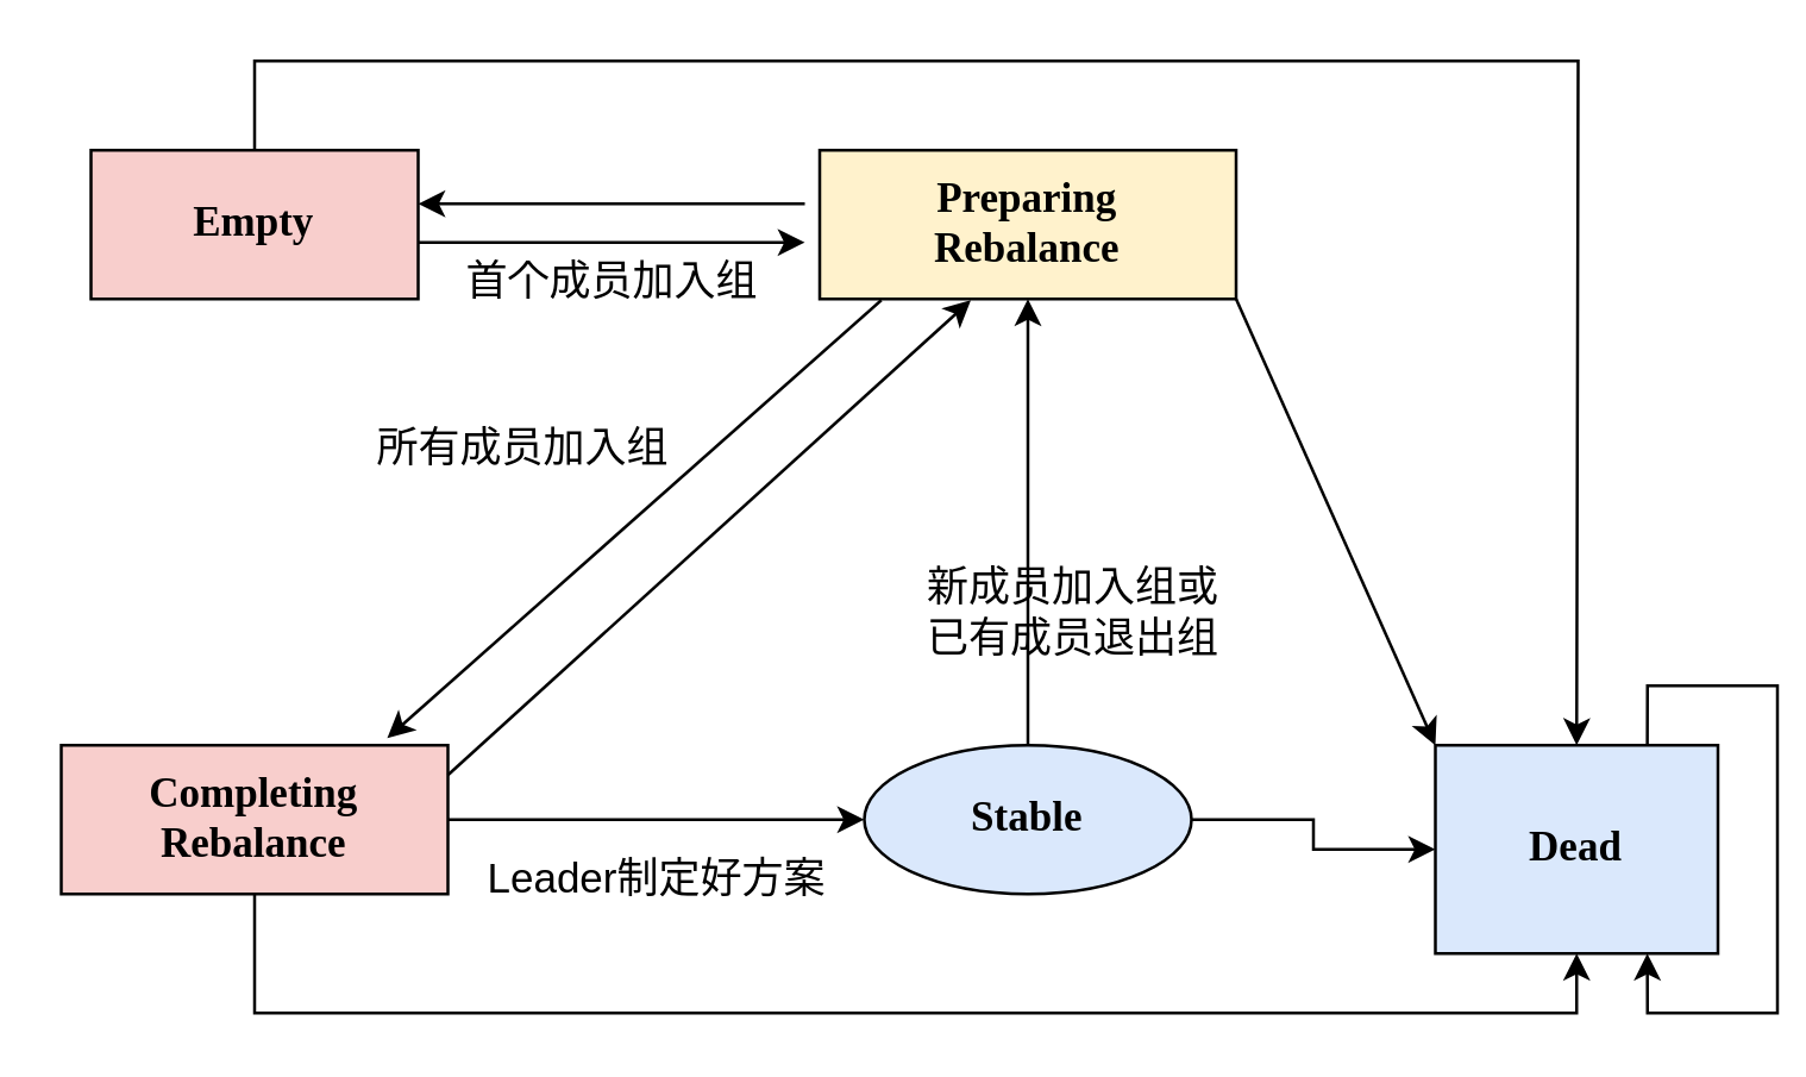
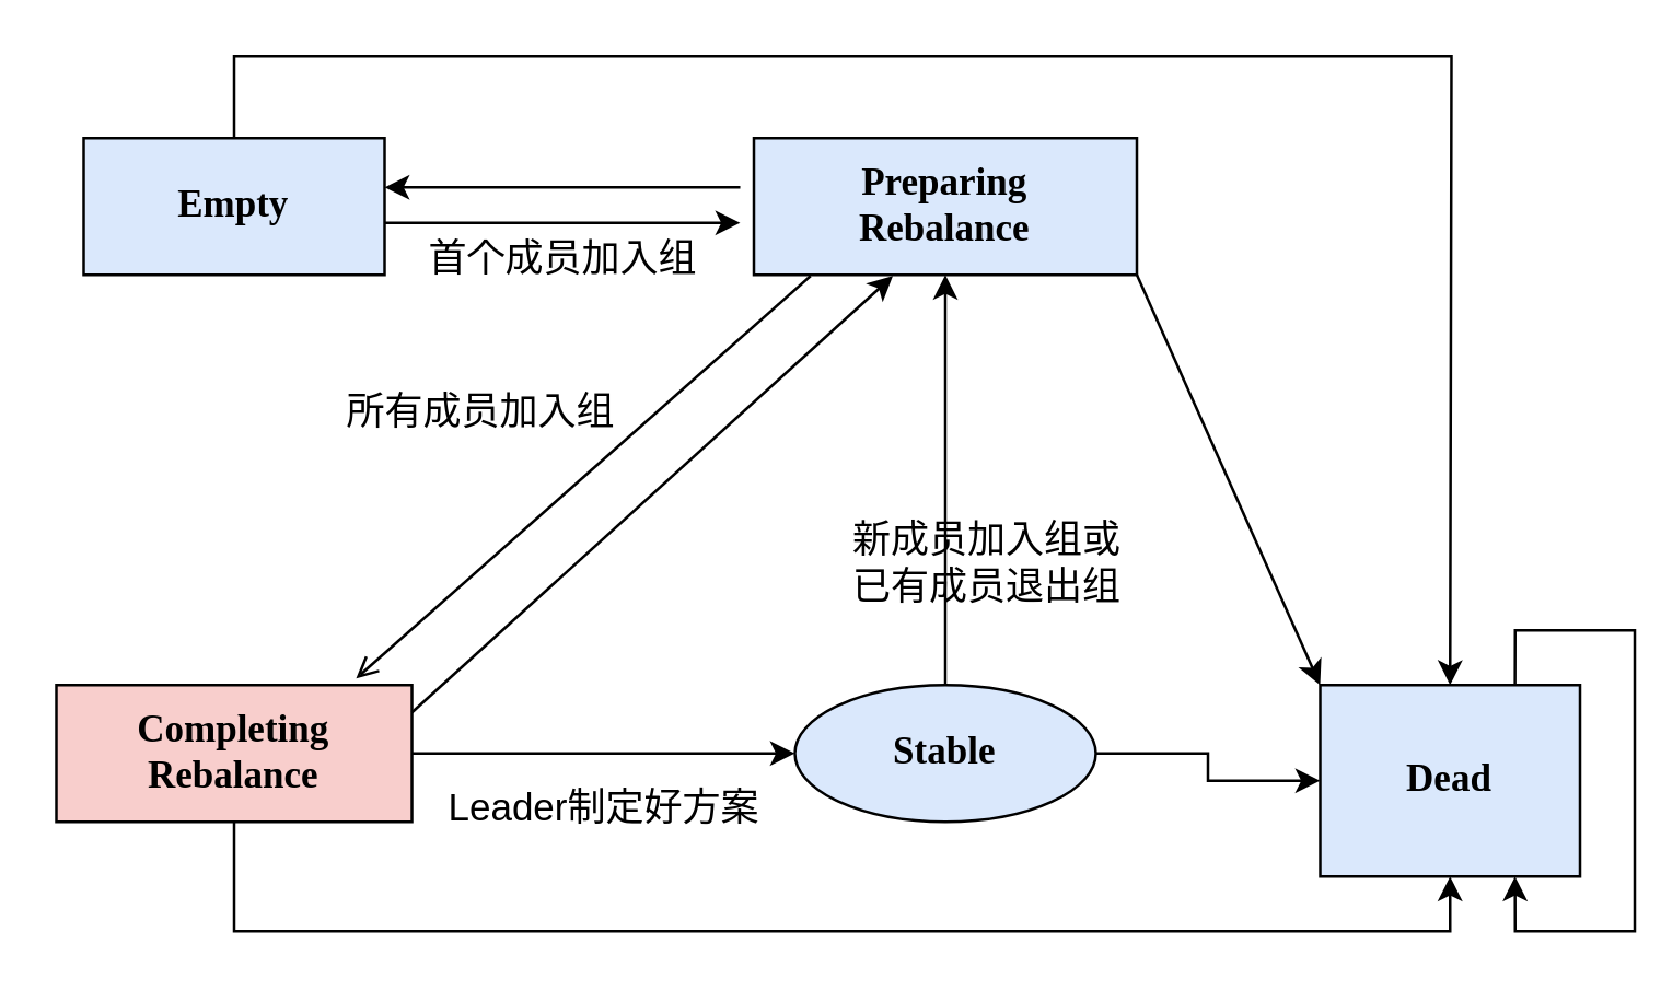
  <mxCell id="0" />
  <mxCell id="1" parent="0" />
- <mxCell id="2" value="&lt;font size=&quot;1&quot; face=&quot;Verdana&quot;&gt;&lt;b style=&quot;font-size: 14px;&quot;&gt;Empty&lt;/b&gt;&lt;/font&gt;" style="rounded=0;whiteSpace=wrap;html=1;fillColor=#f8cecc;strokeColor=#000000;" vertex="1" parent="1"><mxGeometry x="30" y="50" width="110" height="50" as="geometry" /></mxCell>
- <mxCell id="3" value="&lt;font size=&quot;1&quot; face=&quot;Verdana&quot;&gt;&lt;b style=&quot;font-size: 14px;&quot;&gt;Preparing&lt;br&gt;Rebalance&lt;/b&gt;&lt;/font&gt;" style="rounded=0;whiteSpace=wrap;html=1;fillColor=#fff2cc;strokeColor=#000000;" vertex="1" parent="1"><mxGeometry x="275" y="50" width="140" height="50" as="geometry" /></mxCell>
+ <mxCell id="2" value="&lt;font size=&quot;1&quot; face=&quot;Verdana&quot;&gt;&lt;b style=&quot;font-size: 14px;&quot;&gt;Empty&lt;/b&gt;&lt;/font&gt;" style="rounded=0;whiteSpace=wrap;html=1;fillColor=#dae8fc;strokeColor=#000000;" vertex="1" parent="1"><mxGeometry x="30" y="50" width="110" height="50" as="geometry" /></mxCell>
+ <mxCell id="3" value="&lt;font size=&quot;1&quot; face=&quot;Verdana&quot;&gt;&lt;b style=&quot;font-size: 14px;&quot;&gt;Preparing&lt;br&gt;Rebalance&lt;/b&gt;&lt;/font&gt;" style="rounded=0;whiteSpace=wrap;html=1;fillColor=#dae8fc;strokeColor=#000000;" vertex="1" parent="1"><mxGeometry x="275" y="50" width="140" height="50" as="geometry" /></mxCell>
  <mxCell id="4" value="&lt;font style=&quot;font-size: 14px;&quot;&gt;首个成员加入组&lt;/font&gt;" style="text;html=1;align=center;verticalAlign=middle;resizable=0;points=[];autosize=1;strokeColor=none;fillColor=none;" vertex="1" parent="1"><mxGeometry x="145" y="79" width="120" height="30" as="geometry" /></mxCell>
  <mxCell id="5" style="edgeStyle=orthogonalEdgeStyle;rounded=0;orthogonalLoop=1;jettySize=auto;html=1;exitX=1;exitY=0.5;exitDx=0;exitDy=0;" edge="1" parent="1" source="7" target="14"><mxGeometry relative="1" as="geometry" /></mxCell>
  <mxCell id="6" style="edgeStyle=orthogonalEdgeStyle;rounded=0;orthogonalLoop=1;jettySize=auto;html=1;exitX=0.5;exitY=1;exitDx=0;exitDy=0;entryX=0.5;entryY=1;entryDx=0;entryDy=0;" edge="1" parent="1" source="7" target="18"><mxGeometry relative="1" as="geometry"><Array as="points"><mxPoint x="85" y="340" /><mxPoint x="530" y="340" /></Array></mxGeometry></mxCell>
  <mxCell id="7" value="&lt;font size=&quot;1&quot; face=&quot;Verdana&quot;&gt;&lt;b style=&quot;font-size: 14px;&quot;&gt;Completing&lt;br&gt;Rebalance&lt;/b&gt;&lt;/font&gt;" style="rounded=0;whiteSpace=wrap;html=1;fillColor=#f8cecc;strokeColor=#000000;" vertex="1" parent="1"><mxGeometry x="20" y="250" width="130" height="50" as="geometry" /></mxCell>
- <mxCell id="8" value="" style="endArrow=classic;html=1;rounded=0;exitX=0.148;exitY=1.008;exitDx=0;exitDy=0;exitPerimeter=0;entryX=0.843;entryY=-0.048;entryDx=0;entryDy=0;entryPerimeter=0;" edge="1" parent="1" source="3" target="7"><mxGeometry width="50" height="50" relative="1" as="geometry"><mxPoint x="300" y="190" as="sourcePoint" /><mxPoint x="350" y="140" as="targetPoint" /></mxGeometry></mxCell>
+ <mxCell id="8" value="" style="endArrow=open;html=1;rounded=0;exitX=0.148;exitY=1.008;exitDx=0;exitDy=0;exitPerimeter=0;entryX=0.843;entryY=-0.048;entryDx=0;entryDy=0;entryPerimeter=0;" edge="1" parent="1" source="3" target="7"><mxGeometry width="50" height="50" relative="1" as="geometry"><mxPoint x="300" y="190" as="sourcePoint" /><mxPoint x="350" y="140" as="targetPoint" /></mxGeometry></mxCell>
  <mxCell id="9" value="&lt;span style=&quot;font-size: 14px;&quot;&gt;所有成员加入组&lt;/span&gt;" style="text;html=1;align=center;verticalAlign=middle;resizable=0;points=[];autosize=1;strokeColor=none;fillColor=none;" vertex="1" parent="1"><mxGeometry x="115" y="135" width="120" height="30" as="geometry" /></mxCell>
  <mxCell id="10" value="" style="endArrow=classic;html=1;rounded=0;entryX=0.363;entryY=1.008;entryDx=0;entryDy=0;entryPerimeter=0;" edge="1" parent="1" target="3"><mxGeometry width="50" height="50" relative="1" as="geometry"><mxPoint x="150" y="260" as="sourcePoint" /><mxPoint x="350" y="140" as="targetPoint" /></mxGeometry></mxCell>
  <mxCell id="11" value="&lt;span style=&quot;font-size: 14px;&quot;&gt;新成员加入组或&lt;br&gt;已有成员退出组&lt;/span&gt;" style="text;html=1;align=center;verticalAlign=middle;resizable=0;points=[];autosize=1;strokeColor=none;fillColor=none;" vertex="1" parent="1"><mxGeometry x="300" y="180" width="120" height="50" as="geometry" /></mxCell>
  <mxCell id="12" style="edgeStyle=orthogonalEdgeStyle;rounded=0;orthogonalLoop=1;jettySize=auto;html=1;exitX=0.5;exitY=0;exitDx=0;exitDy=0;entryX=0.5;entryY=1;entryDx=0;entryDy=0;" edge="1" parent="1" source="14" target="3"><mxGeometry relative="1" as="geometry" /></mxCell>
  <mxCell id="13" style="edgeStyle=orthogonalEdgeStyle;rounded=0;orthogonalLoop=1;jettySize=auto;html=1;exitX=1;exitY=0.5;exitDx=0;exitDy=0;entryX=0;entryY=0.5;entryDx=0;entryDy=0;" edge="1" parent="1" source="14" target="18"><mxGeometry relative="1" as="geometry" /></mxCell>
  <mxCell id="14" value="&lt;font size=&quot;1&quot; face=&quot;Verdana&quot;&gt;&lt;b style=&quot;font-size: 14px;&quot;&gt;Stable&lt;/b&gt;&lt;/font&gt;" style="ellipse;whiteSpace=wrap;html=1;fillColor=#dae8fc;strokeColor=#000000;" vertex="1" parent="1"><mxGeometry x="290" y="250" width="110" height="50" as="geometry" /></mxCell>
  <mxCell id="15" value="&lt;span style=&quot;font-size: 14px;&quot;&gt;Leader制定好方案&lt;br&gt;&lt;/span&gt;" style="text;html=1;align=center;verticalAlign=middle;resizable=0;points=[];autosize=1;strokeColor=none;fillColor=none;" vertex="1" parent="1"><mxGeometry x="150" y="280" width="140" height="30" as="geometry" /></mxCell>
  <mxCell id="16" value="" style="endArrow=classic;html=1;rounded=0;" edge="1" parent="1"><mxGeometry width="50" height="50" relative="1" as="geometry"><mxPoint x="140" y="81" as="sourcePoint" /><mxPoint x="270" y="81" as="targetPoint" /></mxGeometry></mxCell>
  <mxCell id="17" value="" style="endArrow=classic;html=1;rounded=0;" edge="1" parent="1"><mxGeometry width="50" height="50" relative="1" as="geometry"><mxPoint x="270" y="68" as="sourcePoint" /><mxPoint x="140" y="68" as="targetPoint" /></mxGeometry></mxCell>
  <mxCell id="18" value="&lt;font face=&quot;Verdana&quot;&gt;&lt;span style=&quot;font-size: 14px;&quot;&gt;&lt;b&gt;Dead&lt;/b&gt;&lt;/span&gt;&lt;/font&gt;" style="rounded=0;whiteSpace=wrap;html=1;fillColor=#dae8fc;strokeColor=#000000;" vertex="1" parent="1"><mxGeometry x="482" y="250" width="95" height="70" as="geometry" /></mxCell>
  <mxCell id="19" value="" style="endArrow=classic;html=1;rounded=0;exitX=1;exitY=1;exitDx=0;exitDy=0;entryX=0;entryY=0;entryDx=0;entryDy=0;" edge="1" parent="1" source="3" target="18"><mxGeometry width="50" height="50" relative="1" as="geometry"><mxPoint x="300" y="190" as="sourcePoint" /><mxPoint x="350" y="140" as="targetPoint" /></mxGeometry></mxCell>
  <mxCell id="20" style="edgeStyle=orthogonalEdgeStyle;rounded=0;orthogonalLoop=1;jettySize=auto;html=1;exitX=0.75;exitY=0;exitDx=0;exitDy=0;entryX=0.75;entryY=1;entryDx=0;entryDy=0;" edge="1" parent="1" source="18" target="18"><mxGeometry relative="1" as="geometry" /></mxCell>
  <mxCell id="21" value="" style="endArrow=classic;html=1;rounded=0;exitX=0.5;exitY=0;exitDx=0;exitDy=0;entryX=0.5;entryY=0;entryDx=0;entryDy=0;" edge="1" parent="1" source="2" target="18"><mxGeometry width="50" height="50" relative="1" as="geometry"><mxPoint x="300" y="180" as="sourcePoint" /><mxPoint x="350" y="130" as="targetPoint" /><Array as="points"><mxPoint x="85" y="20" /><mxPoint x="530" y="20" /></Array></mxGeometry></mxCell>
